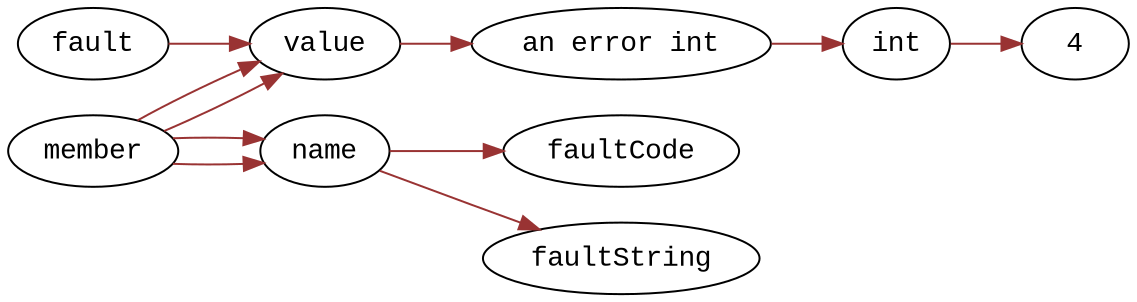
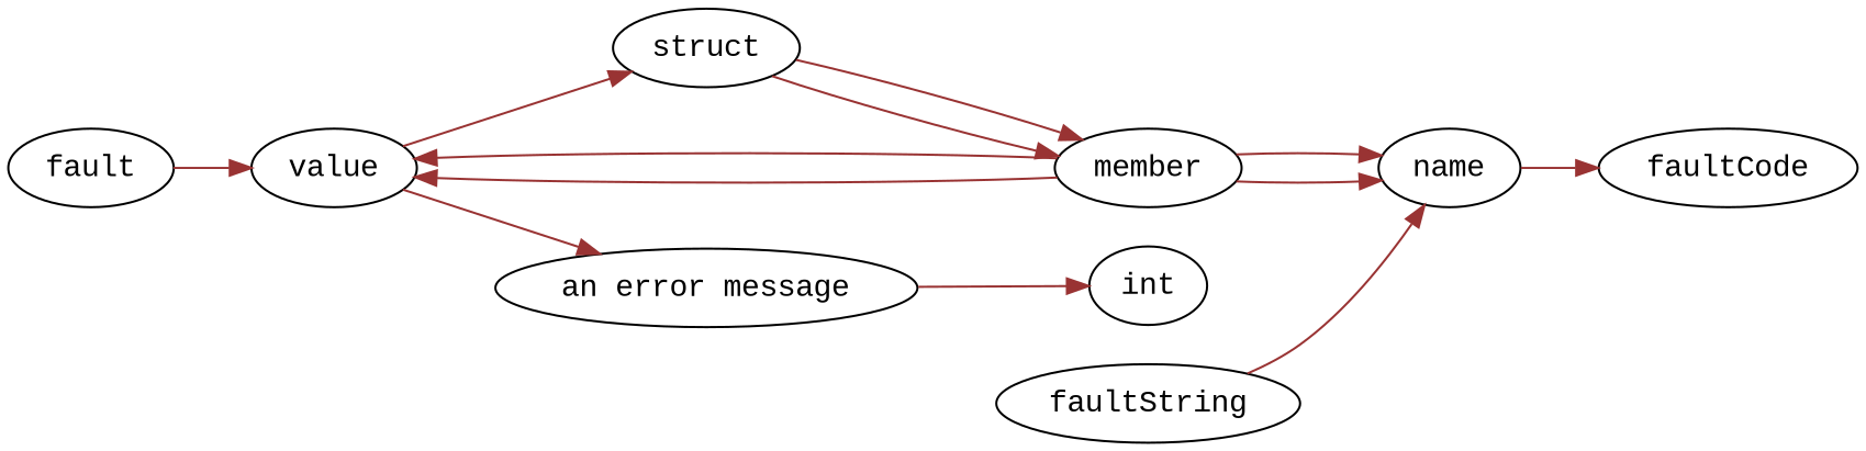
  digraph {
    fontname="Liberation Mono"
    rankdir=LR
    node [fontname="Liberation Mono"]
    edge [arrowtail=odot color="#993333" fontname="Liberation Mono"]
    fault
    value
-   "an error message" [label="an error int"]
+   struct
+   "an error message"
    member
    int
-   4
    name
    faultCode
    faultString
    fault -> value
+   value -> struct
    value -> "an error message"
+   struct -> member
+   struct -> member
    "an error message" -> int
    member -> value
    member -> value
    member -> name
    member -> name
-   int -> 4
    name -> faultCode
-   name -> faultString
+   faultString -> name
  }
